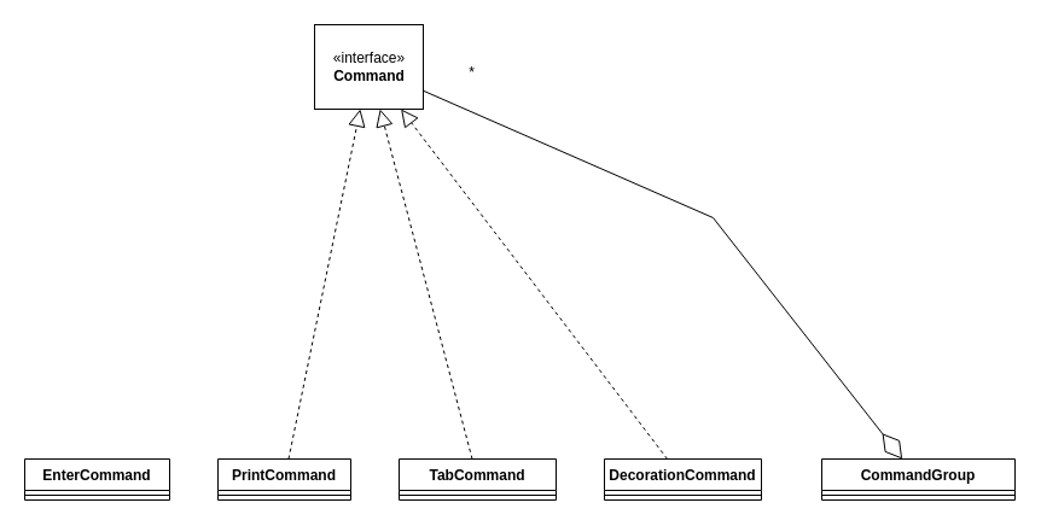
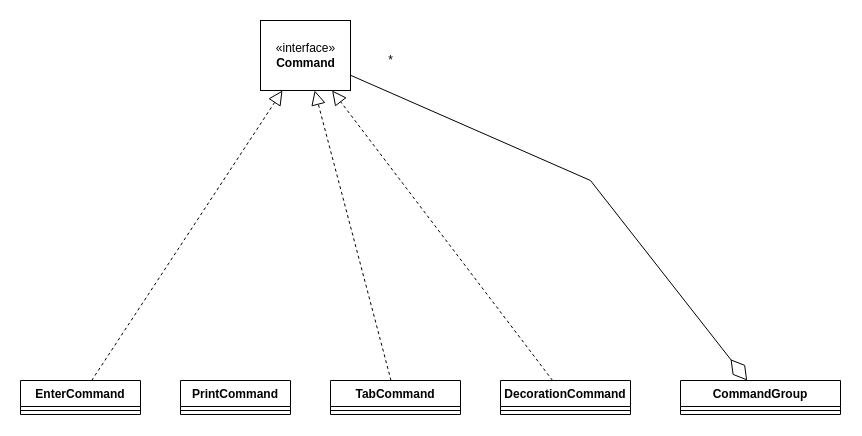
  <mxCell id="0" />
  <mxCell id="1" parent="0" />
  <mxCell id="2" value="EnterCommand" style="swimlane;fontStyle=1;align=center;verticalAlign=top;childLayout=stackLayout;horizontal=1;startSize=26;horizontalStack=0;resizeParent=1;resizeParentMax=0;resizeLast=0;collapsible=1;marginBottom=0;" vertex="1" parent="1"><mxGeometry x="20" y="380" width="120" height="34" as="geometry" /></mxCell>
  <mxCell id="3" value="" style="line;strokeWidth=1;fillColor=none;align=left;verticalAlign=middle;spacingTop=-1;spacingLeft=3;spacingRight=3;rotatable=0;labelPosition=right;points=[];portConstraint=eastwest;strokeColor=inherit;" vertex="1" parent="2"><mxGeometry y="26" width="120" height="8" as="geometry" /></mxCell>
  <mxCell id="4" value="PrintCommand" style="swimlane;fontStyle=1;align=center;verticalAlign=top;childLayout=stackLayout;horizontal=1;startSize=26;horizontalStack=0;resizeParent=1;resizeParentMax=0;resizeLast=0;collapsible=1;marginBottom=0;" vertex="1" parent="1"><mxGeometry x="180" y="380" width="110" height="34" as="geometry" /></mxCell>
  <mxCell id="5" value="" style="line;strokeWidth=1;fillColor=none;align=left;verticalAlign=middle;spacingTop=-1;spacingLeft=3;spacingRight=3;rotatable=0;labelPosition=right;points=[];portConstraint=eastwest;strokeColor=inherit;" vertex="1" parent="4"><mxGeometry y="26" width="110" height="8" as="geometry" /></mxCell>
  <mxCell id="6" value="TabCommand" style="swimlane;fontStyle=1;align=center;verticalAlign=top;childLayout=stackLayout;horizontal=1;startSize=26;horizontalStack=0;resizeParent=1;resizeParentMax=0;resizeLast=0;collapsible=1;marginBottom=0;" vertex="1" parent="1"><mxGeometry x="330" y="380" width="130" height="34" as="geometry" /></mxCell>
  <mxCell id="7" value="" style="line;strokeWidth=1;fillColor=none;align=left;verticalAlign=middle;spacingTop=-1;spacingLeft=3;spacingRight=3;rotatable=0;labelPosition=right;points=[];portConstraint=eastwest;strokeColor=inherit;" vertex="1" parent="6"><mxGeometry y="26" width="130" height="8" as="geometry" /></mxCell>
  <mxCell id="8" value="DecorationCommand" style="swimlane;fontStyle=1;align=center;verticalAlign=top;childLayout=stackLayout;horizontal=1;startSize=26;horizontalStack=0;resizeParent=1;resizeParentMax=0;resizeLast=0;collapsible=1;marginBottom=0;" vertex="1" parent="1"><mxGeometry x="500" y="380" width="130" height="34" as="geometry" /></mxCell>
  <mxCell id="9" value="" style="line;strokeWidth=1;fillColor=none;align=left;verticalAlign=middle;spacingTop=-1;spacingLeft=3;spacingRight=3;rotatable=0;labelPosition=right;points=[];portConstraint=eastwest;strokeColor=inherit;" vertex="1" parent="8"><mxGeometry y="26" width="130" height="8" as="geometry" /></mxCell>
  <mxCell id="10" value="CommandGroup" style="swimlane;fontStyle=1;align=center;verticalAlign=top;childLayout=stackLayout;horizontal=1;startSize=26;horizontalStack=0;resizeParent=1;resizeParentMax=0;resizeLast=0;collapsible=1;marginBottom=0;" vertex="1" parent="1"><mxGeometry x="680" y="380" width="160" height="34" as="geometry" /></mxCell>
  <mxCell id="11" value="" style="line;strokeWidth=1;fillColor=none;align=left;verticalAlign=middle;spacingTop=-1;spacingLeft=3;spacingRight=3;rotatable=0;labelPosition=right;points=[];portConstraint=eastwest;strokeColor=inherit;" vertex="1" parent="10"><mxGeometry y="26" width="160" height="8" as="geometry" /></mxCell>
  <mxCell id="12" value="«interface»&lt;br&gt;&lt;b&gt;Command&lt;/b&gt;" style="html=1;" vertex="1" parent="1"><mxGeometry x="260" y="20" width="90" height="70" as="geometry" /></mxCell>
- <mxCell id="14" value="" style="endArrow=block;dashed=1;endFill=0;endSize=12;html=1;rounded=0;" edge="1" parent="1" source="4" target="12"><mxGeometry width="160" relative="1" as="geometry"><mxPoint x="101.349" y="390" as="sourcePoint" /><mxPoint x="308.31" y="80" as="targetPoint" /></mxGeometry></mxCell>
+ <mxCell id="13" value="" style="endArrow=block;dashed=1;endFill=0;endSize=12;html=1;rounded=0;" edge="1" parent="1" source="2" target="12"><mxGeometry width="160" relative="1" as="geometry"><mxPoint x="340" y="390" as="sourcePoint" /><mxPoint x="500" y="390" as="targetPoint" /></mxGeometry></mxCell>
  <mxCell id="15" value="" style="endArrow=block;dashed=1;endFill=0;endSize=12;html=1;rounded=0;" edge="1" parent="1" source="6" target="12"><mxGeometry width="160" relative="1" as="geometry"><mxPoint x="111.349" y="400" as="sourcePoint" /><mxPoint x="318.31" y="90" as="targetPoint" /></mxGeometry></mxCell>
  <mxCell id="16" value="" style="endArrow=block;dashed=1;endFill=0;endSize=12;html=1;rounded=0;" edge="1" parent="1" source="8" target="12"><mxGeometry width="160" relative="1" as="geometry"><mxPoint x="121.349" y="410" as="sourcePoint" /><mxPoint x="328.31" y="100" as="targetPoint" /></mxGeometry></mxCell>
  <mxCell id="17" value="" style="endArrow=diamondThin;endFill=0;endSize=24;html=1;rounded=0;" edge="1" parent="1" source="12" target="10"><mxGeometry width="160" relative="1" as="geometry"><mxPoint x="340" y="390" as="sourcePoint" /><mxPoint x="500" y="390" as="targetPoint" /><Array as="points"><mxPoint x="590" y="180" /></Array></mxGeometry></mxCell>
  <mxCell id="18" value="*" style="text;html=1;align=center;verticalAlign=middle;resizable=0;points=[];autosize=1;strokeColor=none;fillColor=none;" vertex="1" parent="1"><mxGeometry x="375" y="45" width="30" height="30" as="geometry" /></mxCell>
